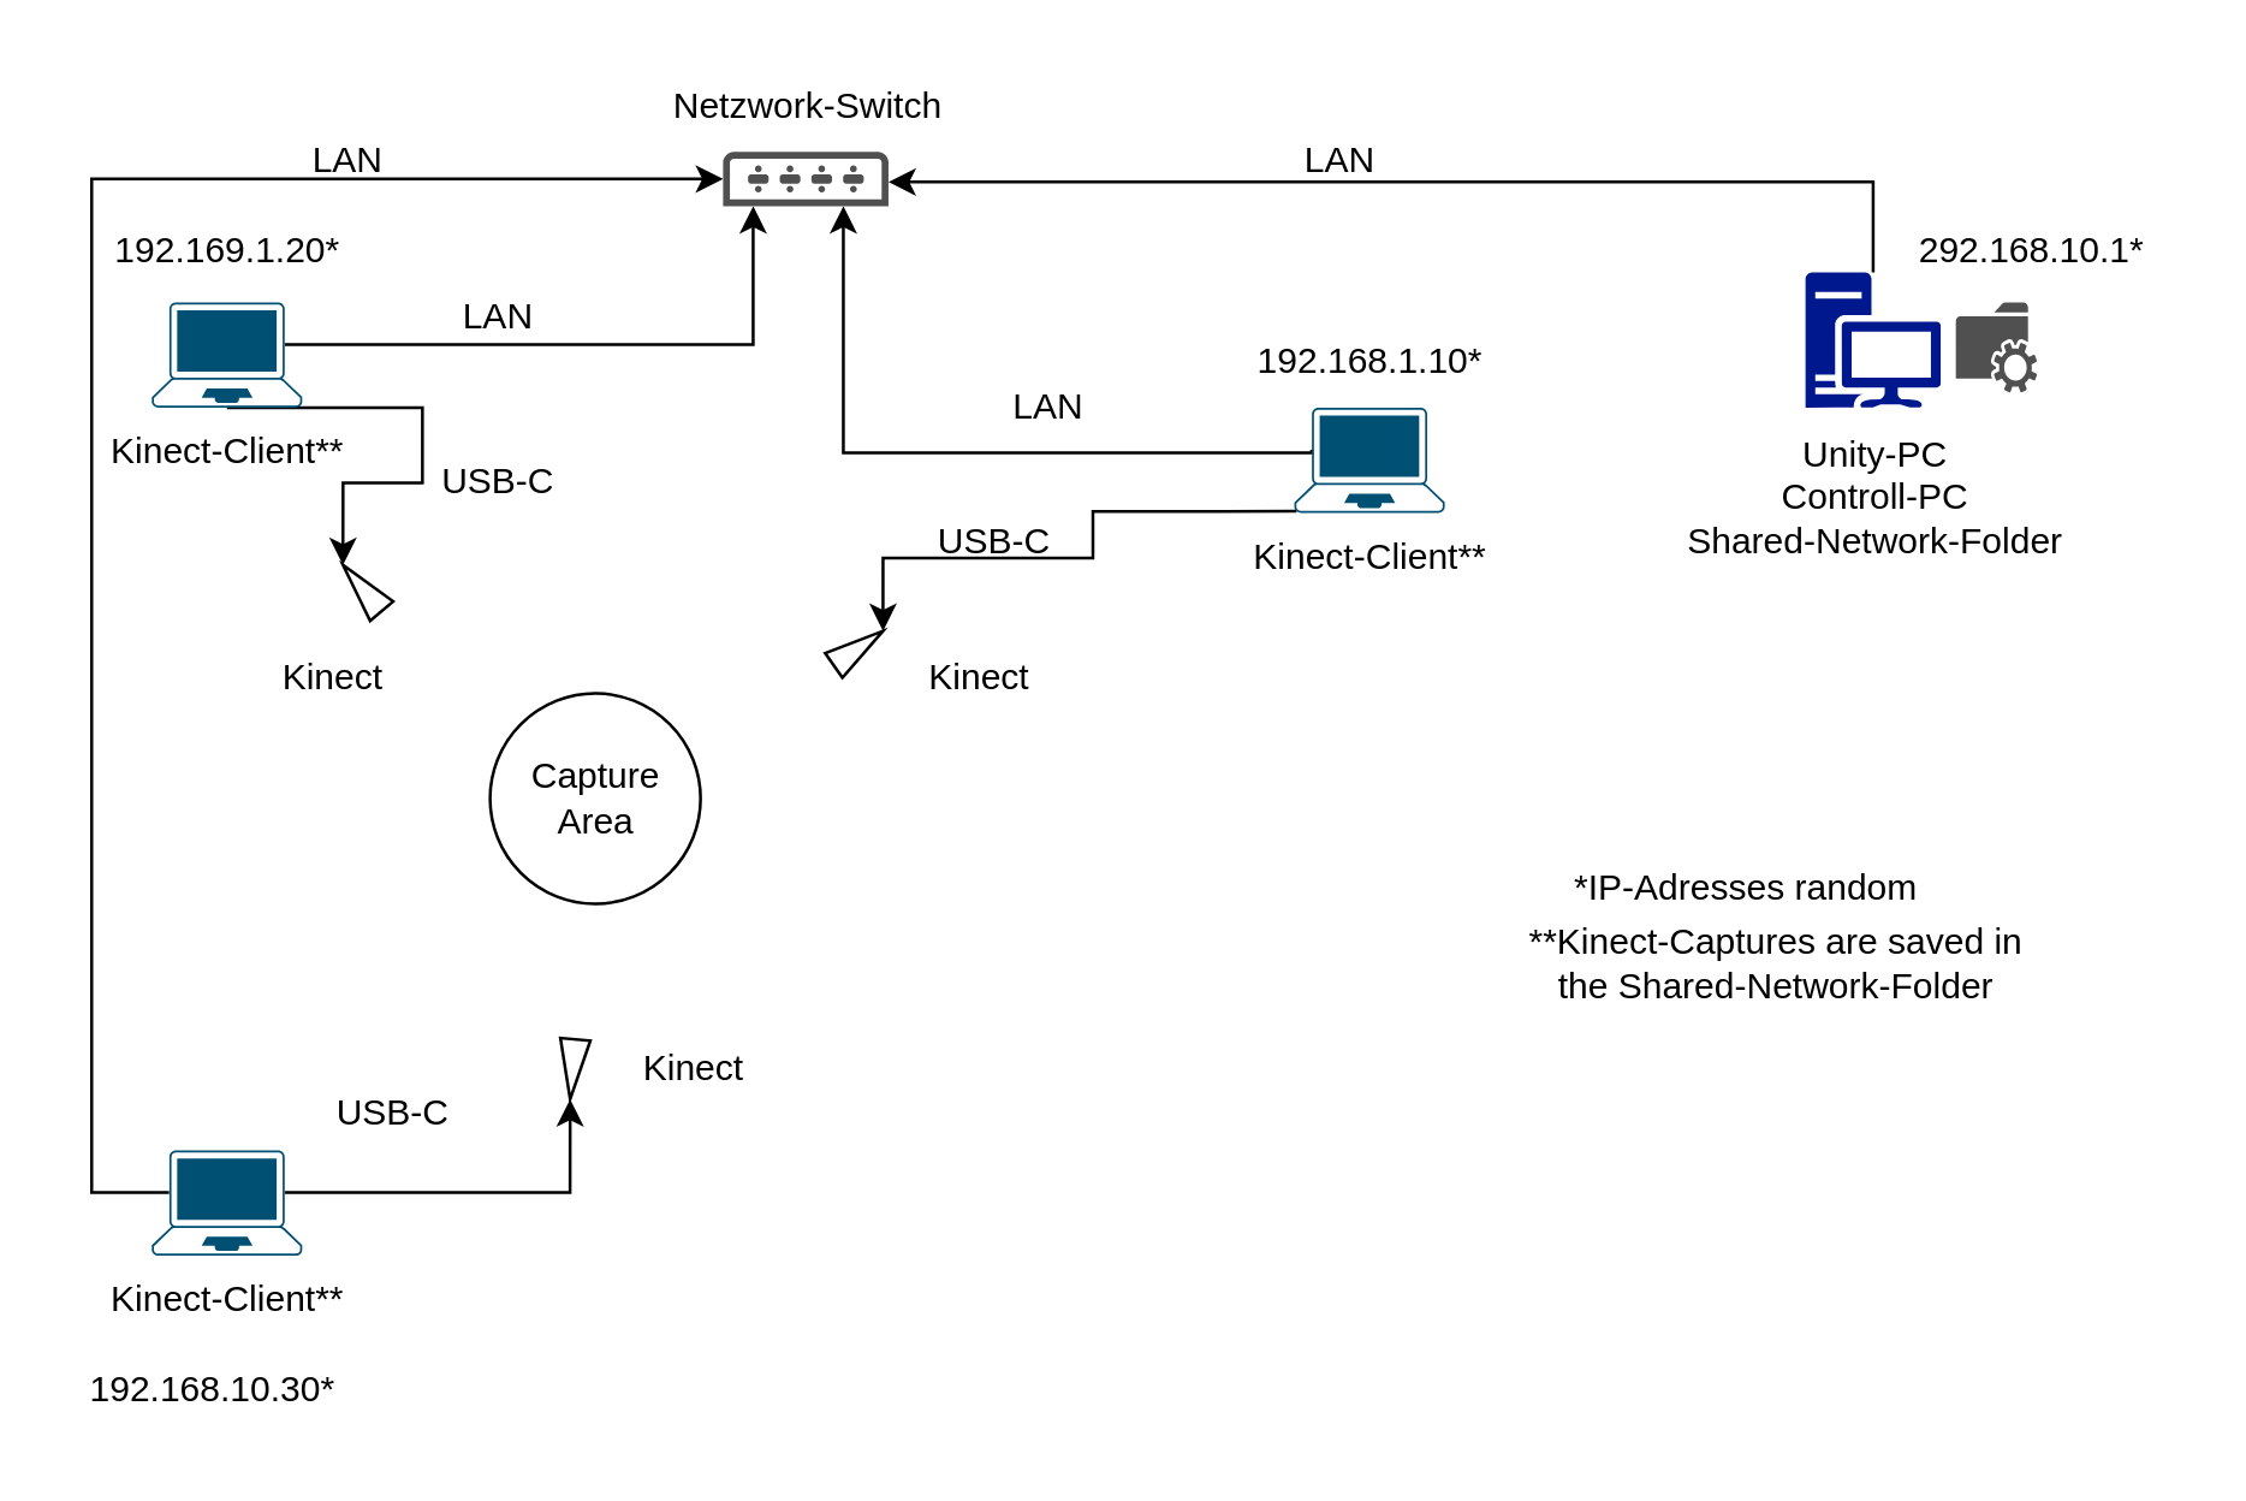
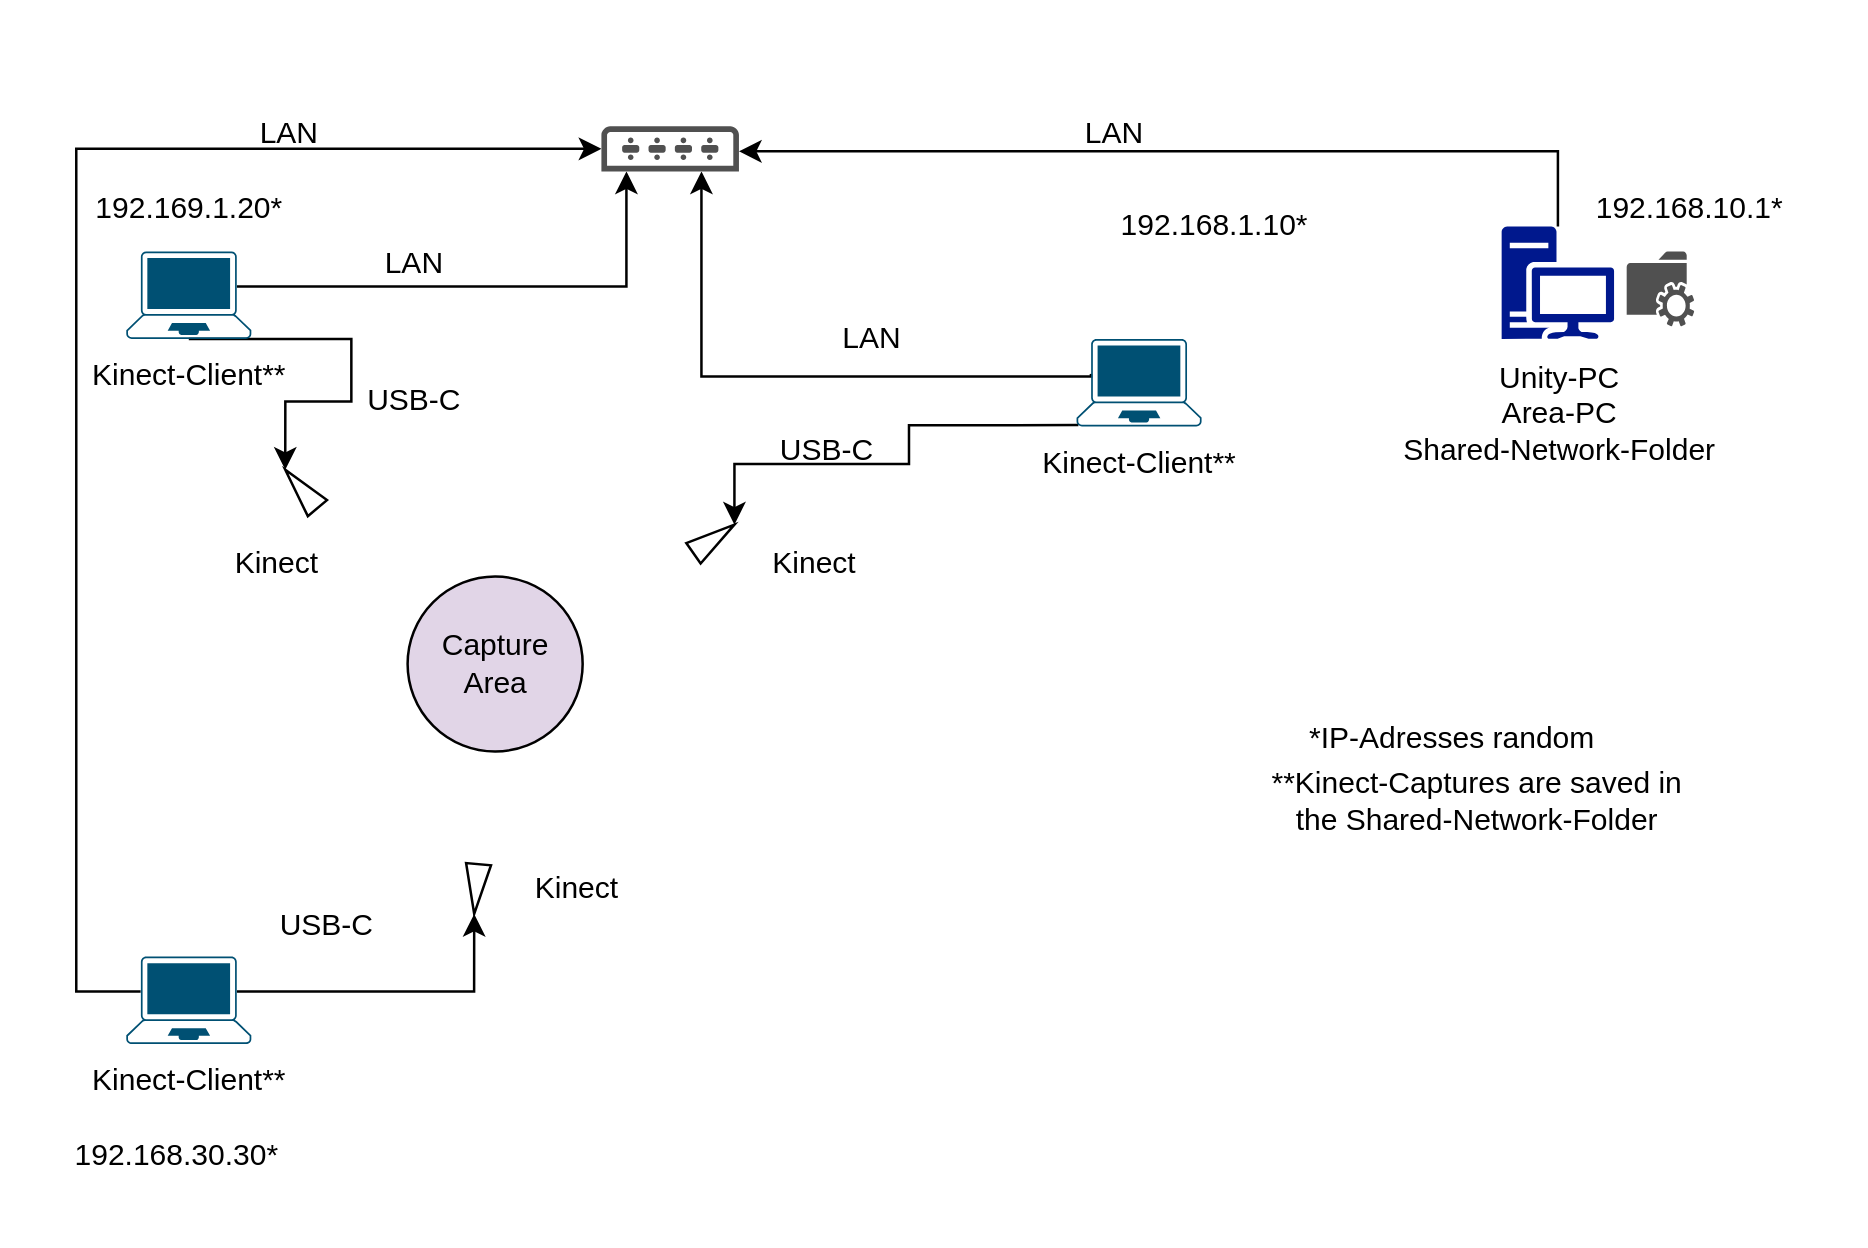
  <mxCell id="0" style=";html=1;" />
  <mxCell id="1" style=";html=1;" parent="0" />
  <mxCell id="2" style="edgeStyle=orthogonalEdgeStyle;rounded=0;orthogonalLoop=1;jettySize=auto;html=1;exitX=0.885;exitY=0.4;exitDx=0;exitDy=0;exitPerimeter=0;" parent="1" source="4" target="13" edge="1"><mxGeometry relative="1" as="geometry"><Array as="points"><mxPoint x="250" y="114" /></Array></mxGeometry></mxCell>
  <mxCell id="3" style="edgeStyle=orthogonalEdgeStyle;rounded=0;orthogonalLoop=1;jettySize=auto;html=1;exitX=0.5;exitY=1;exitDx=0;exitDy=0;exitPerimeter=0;entryX=1;entryY=0.5;entryDx=0;entryDy=0;" parent="1" source="4" target="25" edge="1"><mxGeometry relative="1" as="geometry"><Array as="points"><mxPoint x="140" y="135" /><mxPoint x="140" y="160" /><mxPoint x="114" y="160" /></Array></mxGeometry></mxCell>
  <mxCell id="4" value="" style="points=[[0.13,0.02,0],[0.5,0,0],[0.87,0.02,0],[0.885,0.4,0],[0.985,0.985,0],[0.5,1,0],[0.015,0.985,0],[0.115,0.4,0]];verticalLabelPosition=bottom;sketch=0;html=1;verticalAlign=top;aspect=fixed;align=center;pointerEvents=1;shape=mxgraph.cisco19.laptop;fillColor=#005073;strokeColor=none;" parent="1" vertex="1"><mxGeometry x="50" y="100" width="50" height="35" as="geometry" /></mxCell>
  <mxCell id="5" style="edgeStyle=orthogonalEdgeStyle;rounded=0;orthogonalLoop=1;jettySize=auto;html=1;exitX=0.115;exitY=0.4;exitDx=0;exitDy=0;exitPerimeter=0;" parent="1" source="7" target="13" edge="1"><mxGeometry relative="1" as="geometry"><Array as="points"><mxPoint x="280" y="150" /></Array></mxGeometry></mxCell>
  <mxCell id="6" style="edgeStyle=orthogonalEdgeStyle;rounded=0;orthogonalLoop=1;jettySize=auto;html=1;exitX=0.015;exitY=0.985;exitDx=0;exitDy=0;exitPerimeter=0;entryX=1;entryY=0.5;entryDx=0;entryDy=0;" parent="1" source="7" target="26" edge="1"><mxGeometry relative="1" as="geometry"><Array as="points"><mxPoint x="363" y="169" /><mxPoint x="363" y="185" /><mxPoint x="293" y="185" /></Array></mxGeometry></mxCell>
  <mxCell id="7" value="" style="points=[[0.13,0.02,0],[0.5,0,0],[0.87,0.02,0],[0.885,0.4,0],[0.985,0.985,0],[0.5,1,0],[0.015,0.985,0],[0.115,0.4,0]];verticalLabelPosition=bottom;sketch=0;html=1;verticalAlign=top;aspect=fixed;align=center;pointerEvents=1;shape=mxgraph.cisco19.laptop;fillColor=#005073;strokeColor=none;" parent="1" vertex="1"><mxGeometry x="430" y="135" width="50" height="35" as="geometry" /></mxCell>
  <mxCell id="8" style="edgeStyle=orthogonalEdgeStyle;rounded=0;orthogonalLoop=1;jettySize=auto;html=1;exitX=0.115;exitY=0.4;exitDx=0;exitDy=0;exitPerimeter=0;" parent="1" source="10" target="13" edge="1"><mxGeometry relative="1" as="geometry"><mxPoint x="75.303" y="60" as="targetPoint" /><mxPoint x="30" y="510" as="sourcePoint" /><Array as="points"><mxPoint x="30" y="396" /><mxPoint x="30" y="59" /></Array></mxGeometry></mxCell>
  <mxCell id="9" style="edgeStyle=orthogonalEdgeStyle;rounded=0;orthogonalLoop=1;jettySize=auto;html=1;entryX=1;entryY=0.5;entryDx=0;entryDy=0;exitX=0.885;exitY=0.4;exitDx=0;exitDy=0;exitPerimeter=0;" parent="1" source="10" target="23" edge="1"><mxGeometry relative="1" as="geometry"><mxPoint x="140" y="410" as="sourcePoint" /><Array as="points"><mxPoint x="189" y="396" /></Array></mxGeometry></mxCell>
  <mxCell id="10" value="" style="points=[[0.13,0.02,0],[0.5,0,0],[0.87,0.02,0],[0.885,0.4,0],[0.985,0.985,0],[0.5,1,0],[0.015,0.985,0],[0.115,0.4,0]];verticalLabelPosition=bottom;sketch=0;html=1;verticalAlign=top;aspect=fixed;align=center;pointerEvents=1;shape=mxgraph.cisco19.laptop;fillColor=#005073;strokeColor=none;" parent="1" vertex="1"><mxGeometry x="50" y="382" width="50" height="35" as="geometry" /></mxCell>
  <mxCell id="11" style="edgeStyle=orthogonalEdgeStyle;rounded=0;orthogonalLoop=1;jettySize=auto;html=1;" parent="1" source="12" target="13" edge="1"><mxGeometry relative="1" as="geometry"><mxPoint x="320" y="60" as="targetPoint" /><Array as="points"><mxPoint x="623" y="60" /></Array></mxGeometry></mxCell>
  <mxCell id="12" value="" style="sketch=0;aspect=fixed;pointerEvents=1;shadow=0;dashed=0;html=1;strokeColor=none;labelPosition=center;verticalLabelPosition=bottom;verticalAlign=top;align=center;fillColor=#00188D;shape=mxgraph.mscae.enterprise.workstation_client" parent="1" vertex="1"><mxGeometry x="600" y="90" width="45" height="45" as="geometry" /></mxCell>
  <mxCell id="13" value="" style="sketch=0;pointerEvents=1;shadow=0;dashed=0;html=1;strokeColor=none;fillColor=#505050;labelPosition=center;verticalLabelPosition=bottom;verticalAlign=top;outlineConnect=0;align=center;shape=mxgraph.office.devices.switch;" parent="1" vertex="1"><mxGeometry x="240" y="50" width="55" height="18" as="geometry" /></mxCell>
- <mxCell id="14" value="Netzwork-Switch" style="text;html=1;align=center;verticalAlign=middle;resizable=0;points=[];autosize=1;strokeColor=none;fillColor=none;" parent="1" vertex="1"><mxGeometry x="212.5" y="20" width="110" height="30" as="geometry" /></mxCell>
  <mxCell id="15" value="Kinect-Client**" style="text;html=1;align=center;verticalAlign=middle;resizable=0;points=[];autosize=1;strokeColor=none;fillColor=none;" parent="1" vertex="1"><mxGeometry x="25" y="135" width="100" height="30" as="geometry" /></mxCell>
  <mxCell id="16" value="Kinect-Client**" style="text;html=1;align=center;verticalAlign=middle;resizable=0;points=[];autosize=1;strokeColor=none;fillColor=none;" parent="1" vertex="1"><mxGeometry x="405" y="170" width="100" height="30" as="geometry" /></mxCell>
  <mxCell id="17" value="Kinect-Client**" style="text;html=1;align=center;verticalAlign=middle;resizable=0;points=[];autosize=1;strokeColor=none;fillColor=none;" parent="1" vertex="1"><mxGeometry x="25" y="417" width="100" height="30" as="geometry" /></mxCell>
  <mxCell id="18" value="LAN" style="text;html=1;align=center;verticalAlign=middle;resizable=0;points=[];autosize=1;strokeColor=none;fillColor=none;" parent="1" vertex="1"><mxGeometry x="322.5" y="120" width="50" height="30" as="geometry" /></mxCell>
  <mxCell id="19" value="LAN" style="text;html=1;align=center;verticalAlign=middle;resizable=0;points=[];autosize=1;strokeColor=none;fillColor=none;" parent="1" vertex="1"><mxGeometry x="140" y="90" width="50" height="30" as="geometry" /></mxCell>
  <mxCell id="20" value="LAN" style="text;html=1;align=center;verticalAlign=middle;resizable=0;points=[];autosize=1;strokeColor=none;fillColor=none;" parent="1" vertex="1"><mxGeometry x="420" y="38" width="50" height="30" as="geometry" /></mxCell>
  <mxCell id="21" value="LAN" style="text;html=1;align=center;verticalAlign=middle;resizable=0;points=[];autosize=1;strokeColor=none;fillColor=none;" parent="1" vertex="1"><mxGeometry x="90" y="38" width="50" height="30" as="geometry" /></mxCell>
- <mxCell id="22" value="Unity-PC&lt;br&gt;Controll-PC&lt;br&gt;Shared-Network-Folder" style="text;html=1;align=center;verticalAlign=middle;resizable=0;points=[];autosize=1;strokeColor=none;fillColor=none;" parent="1" vertex="1"><mxGeometry x="547.5" y="135" width="150" height="60" as="geometry" /></mxCell>
+ <mxCell id="22" value="Unity-PC&lt;br&gt;Area-PC&lt;br&gt;Shared-Network-Folder" style="text;html=1;align=center;verticalAlign=middle;resizable=0;points=[];autosize=1;strokeColor=none;fillColor=none;" parent="1" vertex="1"><mxGeometry x="547.5" y="135" width="150" height="60" as="geometry" /></mxCell>
  <mxCell id="23" value="" style="triangle;whiteSpace=wrap;html=1;rotation=95;" parent="1" vertex="1"><mxGeometry x="180" y="350" width="20" height="10" as="geometry" /></mxCell>
- <mxCell id="24" value="Capture&lt;br&gt;Area" style="ellipse;whiteSpace=wrap;html=1;aspect=fixed;" parent="1" vertex="1"><mxGeometry x="162.5" y="230" width="70" height="70" as="geometry" /></mxCell>
+ <mxCell id="24" value="Capture&lt;br&gt;Area" style="ellipse;whiteSpace=wrap;html=1;aspect=fixed;fillColor=#e1d5e7;" parent="1" vertex="1"><mxGeometry x="162.5" y="230" width="70" height="70" as="geometry" /></mxCell>
  <mxCell id="25" value="" style="triangle;whiteSpace=wrap;html=1;rotation=-130;" parent="1" vertex="1"><mxGeometry x="110" y="190" width="20" height="10" as="geometry" /></mxCell>
  <mxCell id="26" value="" style="triangle;whiteSpace=wrap;html=1;rotation=-35;" parent="1" vertex="1"><mxGeometry x="275" y="210" width="20" height="10" as="geometry" /></mxCell>
  <mxCell id="27" value="Kinect&lt;br&gt;" style="text;html=1;align=center;verticalAlign=middle;resizable=0;points=[];autosize=1;strokeColor=none;fillColor=none;" parent="1" vertex="1"><mxGeometry x="200" y="340" width="60" height="30" as="geometry" /></mxCell>
  <mxCell id="28" value="Kinect&lt;br&gt;" style="text;html=1;align=center;verticalAlign=middle;resizable=0;points=[];autosize=1;strokeColor=none;fillColor=none;" parent="1" vertex="1"><mxGeometry x="295" y="210" width="60" height="30" as="geometry" /></mxCell>
  <mxCell id="29" value="Kinect&lt;br&gt;" style="text;html=1;align=center;verticalAlign=middle;resizable=0;points=[];autosize=1;strokeColor=none;fillColor=none;" parent="1" vertex="1"><mxGeometry x="80" y="210" width="60" height="30" as="geometry" /></mxCell>
  <mxCell id="30" value="USB-C" style="text;html=1;align=center;verticalAlign=middle;resizable=0;points=[];autosize=1;strokeColor=none;fillColor=none;" parent="1" vertex="1"><mxGeometry x="100" y="355" width="60" height="30" as="geometry" /></mxCell>
  <mxCell id="31" value="USB-C" style="text;html=1;align=center;verticalAlign=middle;resizable=0;points=[];autosize=1;strokeColor=none;fillColor=none;" parent="1" vertex="1"><mxGeometry x="135" y="145" width="60" height="30" as="geometry" /></mxCell>
  <mxCell id="32" value="USB-C" style="text;html=1;align=center;verticalAlign=middle;resizable=0;points=[];autosize=1;strokeColor=none;fillColor=none;" parent="1" vertex="1"><mxGeometry x="300" y="165" width="60" height="30" as="geometry" /></mxCell>
- <mxCell id="33" value="192.168.1.10*" style="text;html=1;align=center;verticalAlign=middle;resizable=0;points=[];autosize=1;strokeColor=none;fillColor=none;" parent="1" vertex="1"><mxGeometry x="405" y="105" width="100" height="30" as="geometry" /></mxCell>
+ <mxCell id="33" value="192.168.1.10*" style="text;html=1;align=center;verticalAlign=middle;resizable=0;points=[];autosize=1;strokeColor=none;fillColor=none;" parent="1" vertex="1"><mxGeometry x="435" y="75" width="100" height="30" as="geometry" /></mxCell>
  <mxCell id="34" value="192.169.1.20*" style="text;html=1;align=center;verticalAlign=middle;resizable=0;points=[];autosize=1;strokeColor=none;fillColor=none;" parent="1" vertex="1"><mxGeometry x="25" y="68" width="100" height="30" as="geometry" /></mxCell>
- <mxCell id="35" value="192.168.10.30*" style="text;html=1;align=center;verticalAlign=middle;resizable=0;points=[];autosize=1;strokeColor=none;fillColor=none;" parent="1" vertex="1"><mxGeometry x="20" y="447" width="100" height="30" as="geometry" /></mxCell>
- <mxCell id="36" value="292.168.10.1*" style="text;html=1;align=center;verticalAlign=middle;resizable=0;points=[];autosize=1;strokeColor=none;fillColor=none;" parent="1" vertex="1"><mxGeometry x="625" y="68" width="100" height="30" as="geometry" /></mxCell>
+ <mxCell id="35" value="192.168.30.30*" style="text;html=1;align=center;verticalAlign=middle;resizable=0;points=[];autosize=1;strokeColor=none;fillColor=none;" parent="1" vertex="1"><mxGeometry x="20" y="447" width="100" height="30" as="geometry" /></mxCell>
+ <mxCell id="36" value="192.168.10.1*" style="text;html=1;align=center;verticalAlign=middle;resizable=0;points=[];autosize=1;strokeColor=none;fillColor=none;" parent="1" vertex="1"><mxGeometry x="625" y="68" width="100" height="30" as="geometry" /></mxCell>
  <mxCell id="37" value="" style="sketch=0;pointerEvents=1;shadow=0;dashed=0;html=1;strokeColor=none;fillColor=#505050;labelPosition=center;verticalLabelPosition=bottom;verticalAlign=top;outlineConnect=0;align=center;shape=mxgraph.office.services.network_file_share_service;" parent="1" vertex="1"><mxGeometry x="650" y="100" width="27" height="30" as="geometry" /></mxCell>
  <mxCell id="38" value="*IP-Adresses random" style="text;html=1;align=center;verticalAlign=middle;resizable=0;points=[];autosize=1;strokeColor=none;fillColor=none;" parent="1" vertex="1"><mxGeometry x="510" y="280" width="140" height="30" as="geometry" /></mxCell>
  <mxCell id="39" value="**Kinect-Captures are saved in &lt;br&gt;the Shared-Network-Folder" style="text;html=1;align=center;verticalAlign=middle;resizable=0;points=[];autosize=1;strokeColor=none;fillColor=none;" parent="1" vertex="1"><mxGeometry x="495" y="300" width="190" height="40" as="geometry" /></mxCell>
